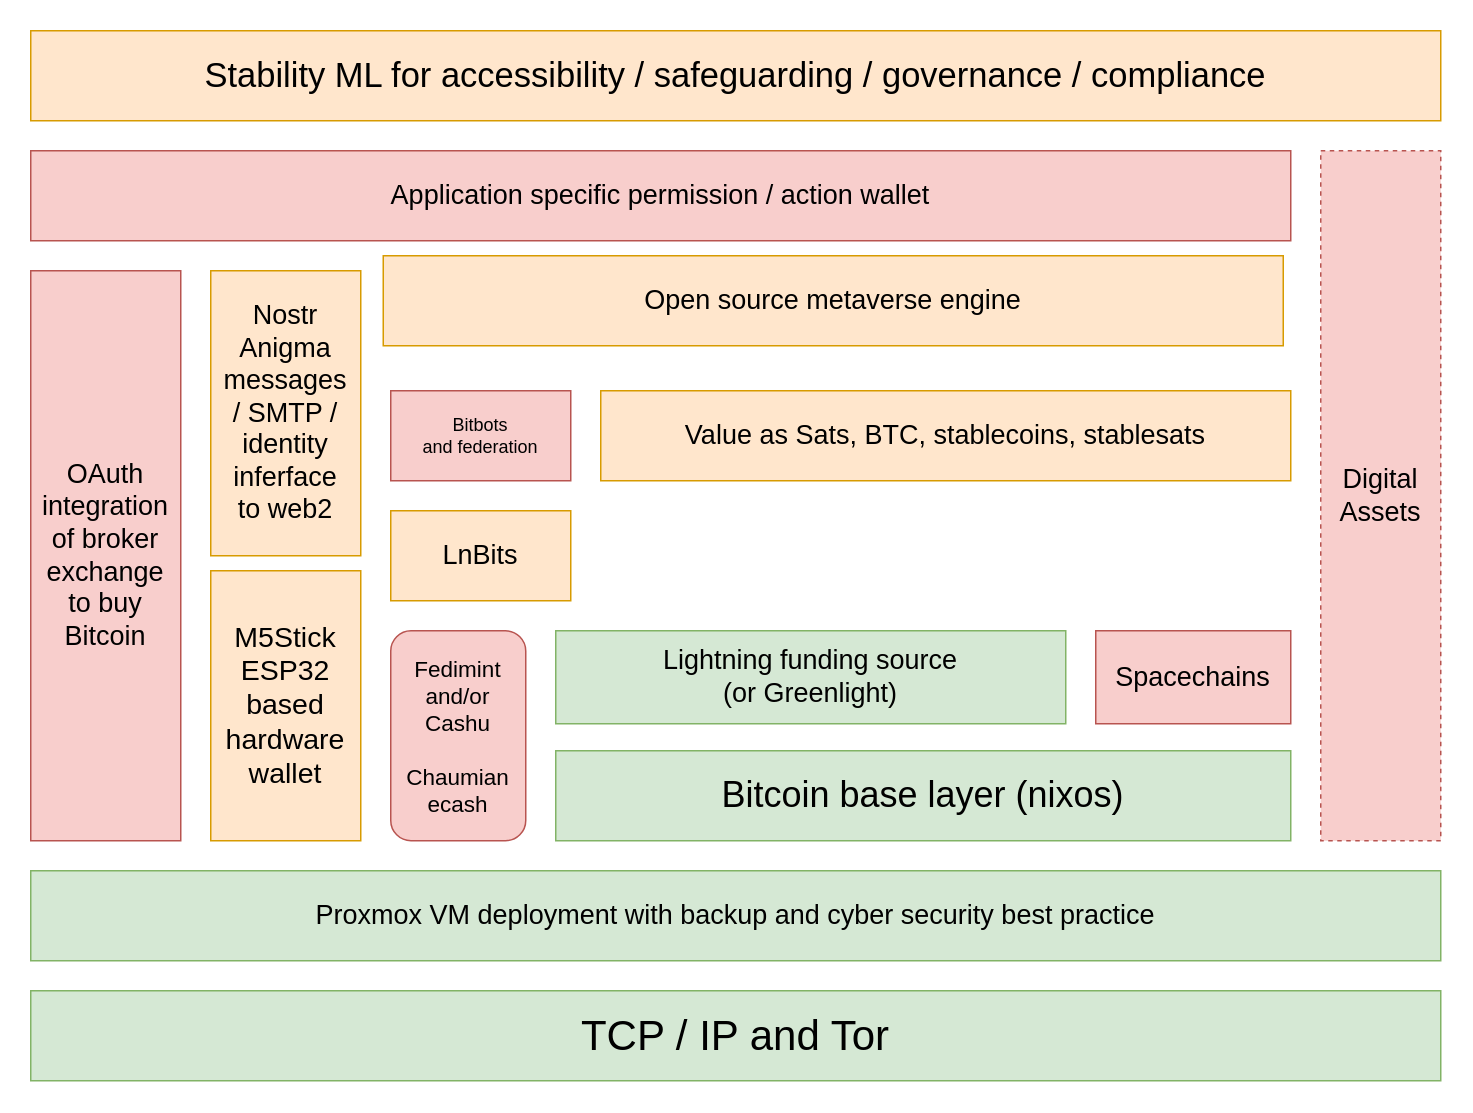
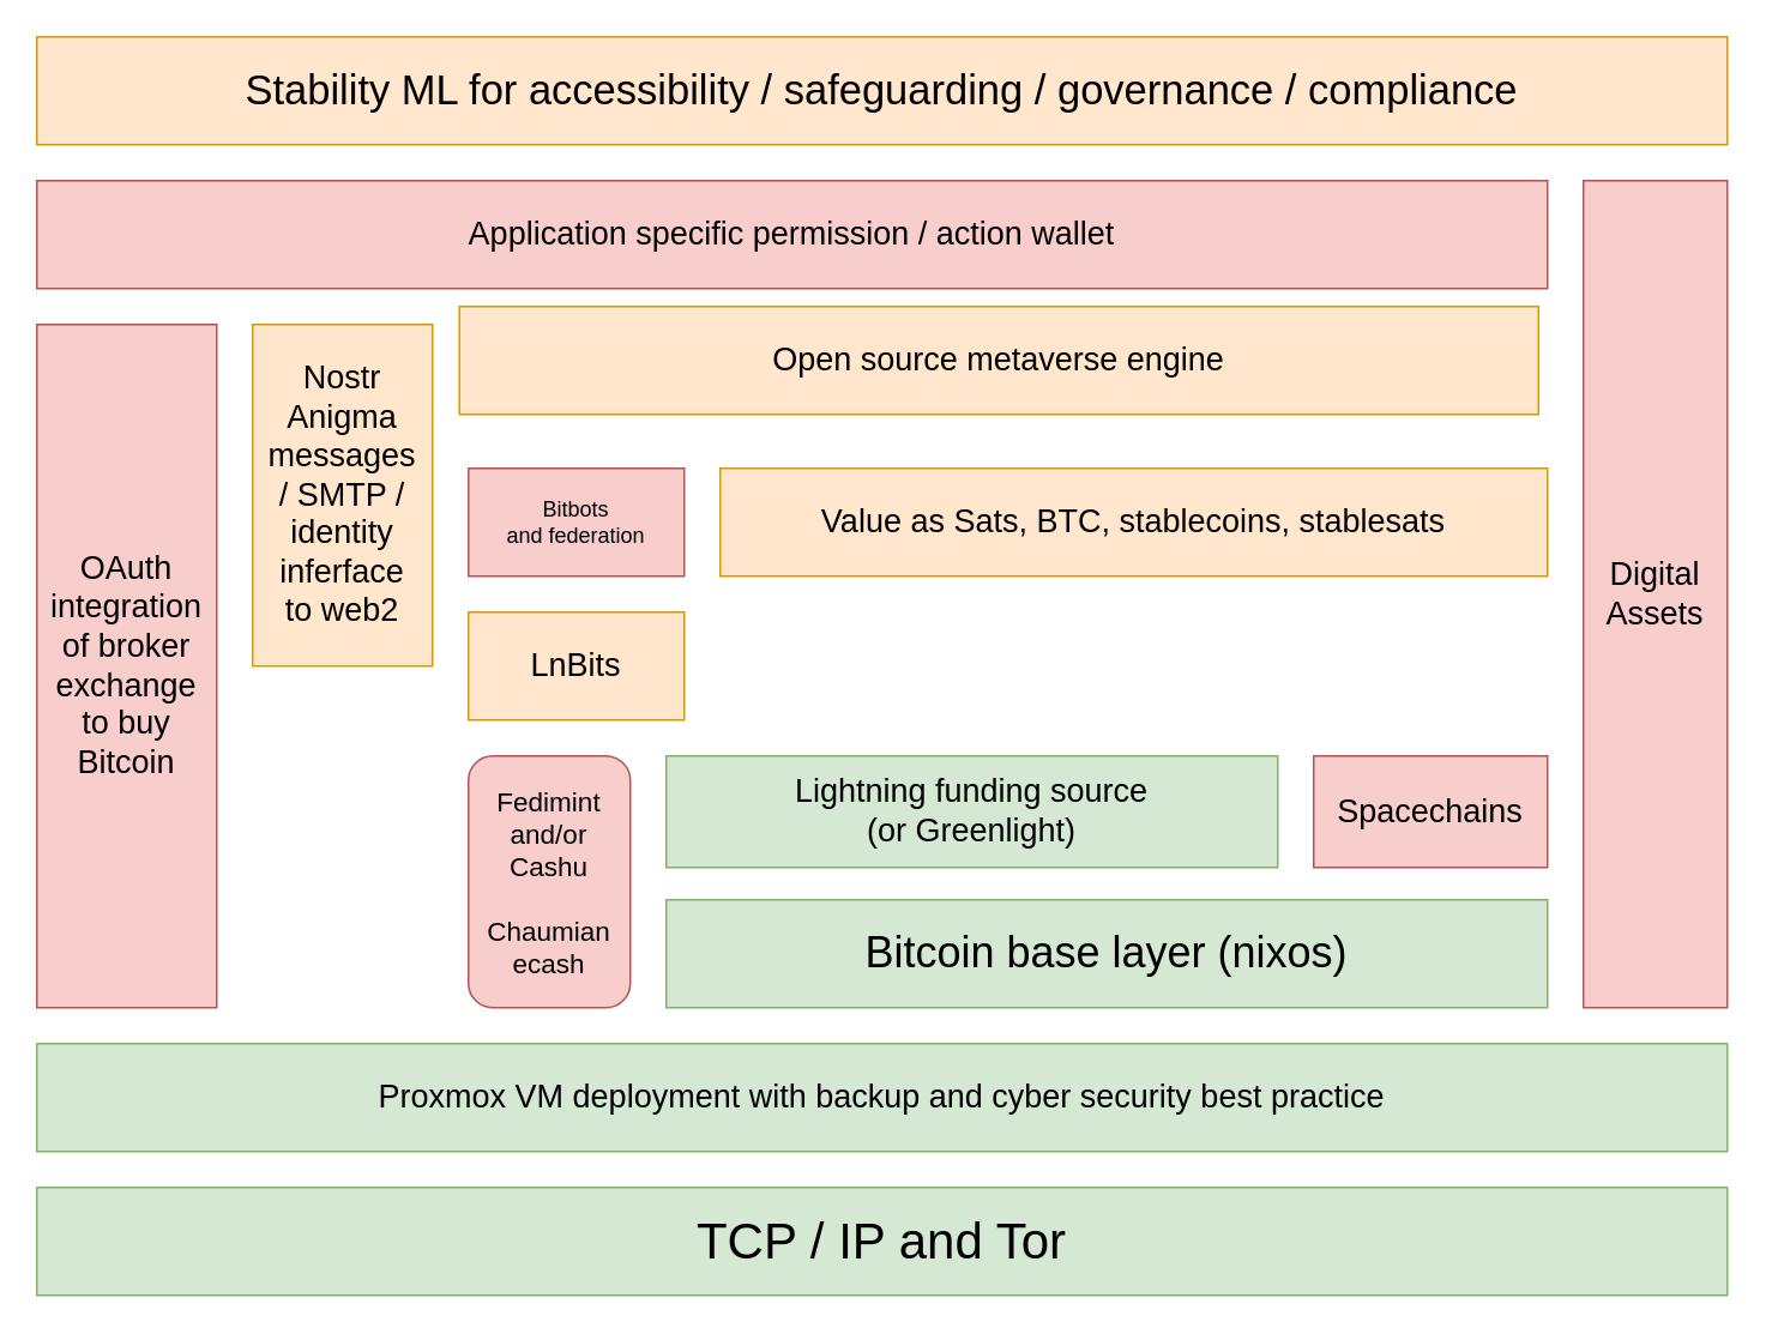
  <mxCell id="0" />
  <mxCell id="1" parent="0" />
  <mxCell id="2" value="&lt;font style=&quot;font-size: 18px&quot;&gt;Application specific permission / action wallet&lt;br&gt;&lt;/font&gt;" style="rounded=0;whiteSpace=wrap;html=1;fillColor=#f8cecc;strokeColor=#b85450;" parent="1" vertex="1"><mxGeometry x="20" y="100" width="840" height="60" as="geometry" /></mxCell>
  <mxCell id="3" value="&lt;div&gt;Nostr&lt;/div&gt;&lt;div&gt;Anigma&lt;br&gt;&lt;/div&gt;&lt;div&gt;messages&lt;/div&gt;&lt;div&gt;/ SMTP /&lt;br&gt;&lt;/div&gt;&lt;div&gt;identity &lt;br&gt;&lt;/div&gt;&lt;div&gt;inferface&lt;/div&gt;&lt;div&gt;to web2&lt;br&gt;&lt;/div&gt;" style="rounded=0;whiteSpace=wrap;html=1;fontSize=18;fillColor=#ffe6cc;strokeColor=#d79b00;" parent="1" vertex="1"><mxGeometry x="140" y="180" width="100" height="190" as="geometry" /></mxCell>
  <mxCell id="4" value="LnBits" style="rounded=0;whiteSpace=wrap;html=1;fontSize=18;fillColor=#ffe6cc;strokeColor=#d79b00;" parent="1" vertex="1"><mxGeometry x="260" y="340" width="120" height="60" as="geometry" /></mxCell>
  <mxCell id="5" value="&lt;font style=&quot;font-size: 18px&quot;&gt;Open source metaverse engine&lt;/font&gt;" style="rounded=0;whiteSpace=wrap;html=1;fillColor=#ffe6cc;strokeColor=#d79b00;" parent="1" vertex="1"><mxGeometry x="255" y="170" width="600" height="60" as="geometry" /></mxCell>
  <mxCell id="6" value="&lt;font style=&quot;font-size: 18px&quot;&gt;Value as Sats, BTC, stablecoins, stablesats&lt;br&gt;&lt;/font&gt;" style="rounded=0;whiteSpace=wrap;html=1;fillColor=#ffe6cc;strokeColor=#d79b00;" parent="1" vertex="1"><mxGeometry x="400" y="260" width="460" height="60" as="geometry" /></mxCell>
  <mxCell id="7" value="&lt;div&gt;&lt;font style=&quot;font-size: 18px&quot;&gt;Lightning funding source&lt;/font&gt;&lt;/div&gt;&lt;div&gt;&lt;font style=&quot;font-size: 18px&quot;&gt;(or Greenlight)&lt;br&gt; &lt;/font&gt;&lt;/div&gt;" style="rounded=0;whiteSpace=wrap;html=1;fillColor=#d5e8d4;strokeColor=#82b366;" parent="1" vertex="1"><mxGeometry x="370" y="420" width="340" height="62" as="geometry" /></mxCell>
  <mxCell id="8" value="&lt;font style=&quot;font-size: 24px&quot;&gt;Bitcoin base layer (nixos)&lt;br&gt;&lt;/font&gt;" style="rounded=0;whiteSpace=wrap;html=1;fillColor=#d5e8d4;strokeColor=#82b366;" parent="1" vertex="1"><mxGeometry x="370" y="500" width="490" height="60" as="geometry" /></mxCell>
  <mxCell id="9" value="&lt;font style=&quot;font-size: 18px&quot;&gt;Proxmox VM deployment with backup and cyber security best practice&lt;/font&gt;" style="rounded=0;whiteSpace=wrap;html=1;fillColor=#d5e8d4;strokeColor=#82b366;" parent="1" vertex="1"><mxGeometry x="20" y="580" width="940" height="60" as="geometry" /></mxCell>
- <mxCell id="10" value="&lt;div&gt;Digital&lt;br&gt;&lt;/div&gt;&lt;div&gt;Assets&lt;/div&gt;" style="rounded=0;whiteSpace=wrap;html=1;fontSize=18;fillColor=#f8cecc;strokeColor=#b85450;dashed=1;" parent="1" vertex="1"><mxGeometry x="880" y="100" width="80" height="460" as="geometry" /></mxCell>
+ <mxCell id="10" value="&lt;div&gt;Digital&lt;br&gt;&lt;/div&gt;&lt;div&gt;Assets&lt;/div&gt;" style="rounded=0;whiteSpace=wrap;html=1;fontSize=18;fillColor=#f8cecc;strokeColor=#b85450;" parent="1" vertex="1"><mxGeometry x="880" y="100" width="80" height="460" as="geometry" /></mxCell>
  <mxCell id="11" value="&lt;font style=&quot;font-size: 18px;&quot;&gt;Spacechains&lt;/font&gt;" style="rounded=0;whiteSpace=wrap;html=1;fillColor=#f8cecc;strokeColor=#b85450;" parent="1" vertex="1"><mxGeometry x="730" y="420" width="130" height="62" as="geometry" /></mxCell>
  <mxCell id="12" value="&lt;font style=&quot;font-size: 23px;&quot;&gt;Stability ML for accessibility / safeguarding / governance / compliance&lt;br&gt;&lt;/font&gt;" style="rounded=0;whiteSpace=wrap;html=1;fillColor=#ffe6cc;strokeColor=#d79b00;" parent="1" vertex="1"><mxGeometry x="20" y="20" width="940" height="60" as="geometry" /></mxCell>
  <mxCell id="13" value="&lt;font style=&quot;font-size: 28px;&quot;&gt;TCP / IP and Tor&lt;br&gt;&lt;/font&gt;" style="rounded=0;whiteSpace=wrap;html=1;fillColor=#d5e8d4;strokeColor=#82b366;" parent="1" vertex="1"><mxGeometry x="20" y="660" width="940" height="60" as="geometry" /></mxCell>
  <mxCell id="14" value="&lt;div style=&quot;font-size: 15px;&quot;&gt;&lt;font style=&quot;font-size: 15px;&quot;&gt;Fedimint&lt;/font&gt;&lt;/div&gt;&lt;div style=&quot;font-size: 15px;&quot;&gt;&lt;font style=&quot;font-size: 15px;&quot;&gt;and/or&lt;/font&gt;&lt;/div&gt;&lt;div style=&quot;font-size: 15px;&quot;&gt;&lt;font style=&quot;font-size: 15px;&quot;&gt;Cashu&lt;/font&gt;&lt;/div&gt;&lt;div style=&quot;font-size: 15px;&quot;&gt;&lt;font style=&quot;font-size: 15px;&quot;&gt;&lt;br&gt;&lt;/font&gt;&lt;/div&gt;&lt;div style=&quot;font-size: 15px;&quot;&gt;&lt;font style=&quot;font-size: 15px;&quot;&gt;Chaumian&lt;/font&gt;&lt;/div&gt;&lt;div style=&quot;font-size: 15px;&quot;&gt;&lt;font style=&quot;font-size: 15px;&quot;&gt;ecash&lt;br&gt;&lt;/font&gt;&lt;/div&gt;" style="whiteSpace=wrap;html=1;fillColor=#f8cecc;strokeColor=#b85450;rounded=1;" parent="1" vertex="1"><mxGeometry x="260" y="420" width="90" height="140" as="geometry" /></mxCell>
  <mxCell id="15" value="&lt;div&gt;Bitbots&lt;/div&gt;&lt;div&gt;and federation&lt;br&gt;&lt;/div&gt;" style="rounded=0;whiteSpace=wrap;html=1;fillColor=#f8cecc;strokeColor=#b85450;" parent="1" vertex="1"><mxGeometry x="260" y="260" width="120" height="60" as="geometry" /></mxCell>
- <mxCell id="16" value="&lt;h3 style=&quot;font-size: 19px;&quot; class=&quot;ud-feature-title&quot;&gt;&lt;span style=&quot;font-weight: normal;&quot;&gt;M5Stick ESP32&lt;/span&gt; &lt;span style=&quot;font-weight: normal;&quot;&gt;based hardware wallet&lt;/span&gt;&lt;br&gt;&lt;/h3&gt;" style="rounded=0;whiteSpace=wrap;html=1;fontSize=18;fillColor=#ffe6cc;strokeColor=#d79b00;" parent="1" vertex="1"><mxGeometry x="140" y="380" width="100" height="180" as="geometry" /></mxCell>
  <mxCell id="17" value="&lt;div&gt;OAuth integration of broker exchange&lt;/div&gt;&lt;div&gt;to buy&lt;/div&gt;&lt;div&gt;Bitcoin&lt;br&gt;&lt;/div&gt;" style="rounded=0;whiteSpace=wrap;html=1;fontSize=18;fillColor=#f8cecc;strokeColor=#b85450;" vertex="1" parent="1"><mxGeometry x="20" y="180" width="100" height="380" as="geometry" /></mxCell>
